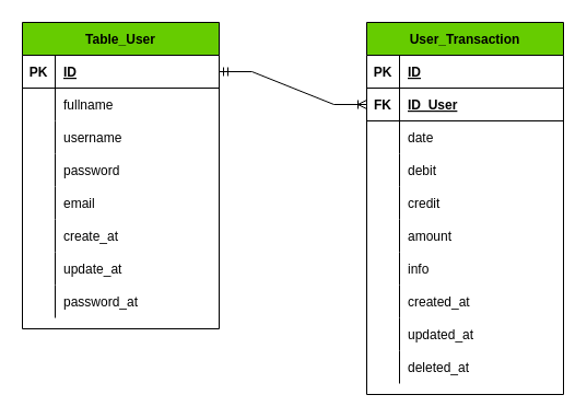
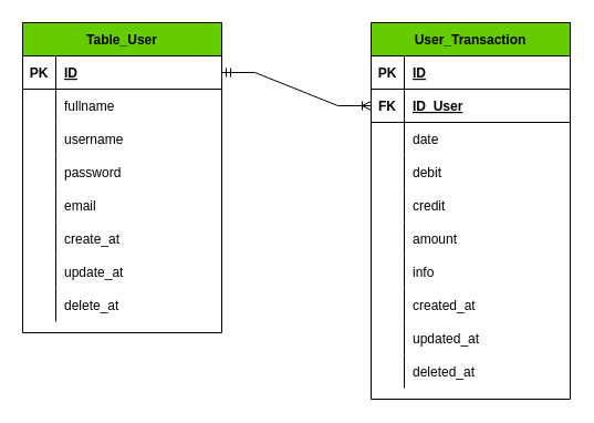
  <mxCell id="0" />
  <mxCell id="1" parent="0" />
  <mxCell id="2" value="User_Transaction" style="shape=table;startSize=30;container=1;collapsible=1;childLayout=tableLayout;fixedRows=1;rowLines=0;fontStyle=1;align=center;resizeLast=1;fillColor=#66CC00;" parent="1" vertex="1"><mxGeometry x="335" y="20" width="180" height="340" as="geometry" /></mxCell>
  <mxCell id="3" value="" style="shape=tableRow;horizontal=0;startSize=0;swimlaneHead=0;swimlaneBody=0;fillColor=none;collapsible=0;dropTarget=0;points=[[0,0.5],[1,0.5]];portConstraint=eastwest;top=0;left=0;right=0;bottom=1;" parent="2" vertex="1"><mxGeometry y="30" width="180" height="30" as="geometry" /></mxCell>
  <mxCell id="4" value="PK" style="shape=partialRectangle;connectable=0;fillColor=none;top=0;left=0;bottom=0;right=0;fontStyle=1;overflow=hidden;" parent="3" vertex="1"><mxGeometry width="30" height="30" as="geometry"><mxRectangle width="30" height="30" as="alternateBounds" /></mxGeometry></mxCell>
  <mxCell id="5" value="ID" style="shape=partialRectangle;connectable=0;fillColor=none;top=0;left=0;bottom=0;right=0;align=left;spacingLeft=6;fontStyle=5;overflow=hidden;" parent="3" vertex="1"><mxGeometry x="30" width="150" height="30" as="geometry"><mxRectangle width="150" height="30" as="alternateBounds" /></mxGeometry></mxCell>
  <mxCell id="6" value="" style="shape=tableRow;horizontal=0;startSize=0;swimlaneHead=0;swimlaneBody=0;fillColor=none;collapsible=0;dropTarget=0;points=[[0,0.5],[1,0.5]];portConstraint=eastwest;top=0;left=0;right=0;bottom=1;" vertex="1" parent="2"><mxGeometry y="60" width="180" height="30" as="geometry" /></mxCell>
  <mxCell id="7" value="FK" style="shape=partialRectangle;connectable=0;fillColor=none;top=0;left=0;bottom=0;right=0;fontStyle=1;overflow=hidden;" vertex="1" parent="6"><mxGeometry width="30" height="30" as="geometry"><mxRectangle width="30" height="30" as="alternateBounds" /></mxGeometry></mxCell>
  <mxCell id="8" value="ID_User" style="shape=partialRectangle;connectable=0;fillColor=none;top=0;left=0;bottom=0;right=0;align=left;spacingLeft=6;fontStyle=5;overflow=hidden;" vertex="1" parent="6"><mxGeometry x="30" width="150" height="30" as="geometry"><mxRectangle width="150" height="30" as="alternateBounds" /></mxGeometry></mxCell>
  <mxCell id="9" value="" style="shape=tableRow;horizontal=0;startSize=0;swimlaneHead=0;swimlaneBody=0;fillColor=none;collapsible=0;dropTarget=0;points=[[0,0.5],[1,0.5]];portConstraint=eastwest;top=0;left=0;right=0;bottom=0;" parent="2" vertex="1"><mxGeometry y="90" width="180" height="30" as="geometry" /></mxCell>
  <mxCell id="10" value="" style="shape=partialRectangle;connectable=0;fillColor=none;top=0;left=0;bottom=0;right=0;editable=1;overflow=hidden;" parent="9" vertex="1"><mxGeometry width="30" height="30" as="geometry"><mxRectangle width="30" height="30" as="alternateBounds" /></mxGeometry></mxCell>
  <mxCell id="11" value="date" style="shape=partialRectangle;connectable=0;fillColor=none;top=0;left=0;bottom=0;right=0;align=left;spacingLeft=6;overflow=hidden;" parent="9" vertex="1"><mxGeometry x="30" width="150" height="30" as="geometry"><mxRectangle width="150" height="30" as="alternateBounds" /></mxGeometry></mxCell>
  <mxCell id="12" value="" style="shape=tableRow;horizontal=0;startSize=0;swimlaneHead=0;swimlaneBody=0;fillColor=none;collapsible=0;dropTarget=0;points=[[0,0.5],[1,0.5]];portConstraint=eastwest;top=0;left=0;right=0;bottom=0;" parent="2" vertex="1"><mxGeometry y="120" width="180" height="30" as="geometry" /></mxCell>
  <mxCell id="13" value="" style="shape=partialRectangle;connectable=0;fillColor=none;top=0;left=0;bottom=0;right=0;editable=1;overflow=hidden;" parent="12" vertex="1"><mxGeometry width="30" height="30" as="geometry"><mxRectangle width="30" height="30" as="alternateBounds" /></mxGeometry></mxCell>
  <mxCell id="14" value="debit" style="shape=partialRectangle;connectable=0;fillColor=none;top=0;left=0;bottom=0;right=0;align=left;spacingLeft=6;overflow=hidden;" parent="12" vertex="1"><mxGeometry x="30" width="150" height="30" as="geometry"><mxRectangle width="150" height="30" as="alternateBounds" /></mxGeometry></mxCell>
  <mxCell id="15" value="" style="shape=tableRow;horizontal=0;startSize=0;swimlaneHead=0;swimlaneBody=0;fillColor=none;collapsible=0;dropTarget=0;points=[[0,0.5],[1,0.5]];portConstraint=eastwest;top=0;left=0;right=0;bottom=0;" parent="2" vertex="1"><mxGeometry y="150" width="180" height="30" as="geometry" /></mxCell>
  <mxCell id="16" value="" style="shape=partialRectangle;connectable=0;fillColor=none;top=0;left=0;bottom=0;right=0;editable=1;overflow=hidden;" parent="15" vertex="1"><mxGeometry width="30" height="30" as="geometry"><mxRectangle width="30" height="30" as="alternateBounds" /></mxGeometry></mxCell>
  <mxCell id="17" value="credit" style="shape=partialRectangle;connectable=0;fillColor=none;top=0;left=0;bottom=0;right=0;align=left;spacingLeft=6;overflow=hidden;" parent="15" vertex="1"><mxGeometry x="30" width="150" height="30" as="geometry"><mxRectangle width="150" height="30" as="alternateBounds" /></mxGeometry></mxCell>
  <mxCell id="18" value="" style="shape=tableRow;horizontal=0;startSize=0;swimlaneHead=0;swimlaneBody=0;fillColor=none;collapsible=0;dropTarget=0;points=[[0,0.5],[1,0.5]];portConstraint=eastwest;top=0;left=0;right=0;bottom=0;" parent="2" vertex="1"><mxGeometry y="180" width="180" height="30" as="geometry" /></mxCell>
  <mxCell id="19" value="" style="shape=partialRectangle;connectable=0;fillColor=none;top=0;left=0;bottom=0;right=0;editable=1;overflow=hidden;" parent="18" vertex="1"><mxGeometry width="30" height="30" as="geometry"><mxRectangle width="30" height="30" as="alternateBounds" /></mxGeometry></mxCell>
  <mxCell id="20" value="amount" style="shape=partialRectangle;connectable=0;fillColor=none;top=0;left=0;bottom=0;right=0;align=left;spacingLeft=6;overflow=hidden;" parent="18" vertex="1"><mxGeometry x="30" width="150" height="30" as="geometry"><mxRectangle width="150" height="30" as="alternateBounds" /></mxGeometry></mxCell>
  <mxCell id="21" value="" style="shape=tableRow;horizontal=0;startSize=0;swimlaneHead=0;swimlaneBody=0;fillColor=none;collapsible=0;dropTarget=0;points=[[0,0.5],[1,0.5]];portConstraint=eastwest;top=0;left=0;right=0;bottom=0;" parent="2" vertex="1"><mxGeometry y="210" width="180" height="30" as="geometry" /></mxCell>
  <mxCell id="22" value="" style="shape=partialRectangle;connectable=0;fillColor=none;top=0;left=0;bottom=0;right=0;editable=1;overflow=hidden;" parent="21" vertex="1"><mxGeometry width="30" height="30" as="geometry"><mxRectangle width="30" height="30" as="alternateBounds" /></mxGeometry></mxCell>
  <mxCell id="23" value="info" style="shape=partialRectangle;connectable=0;fillColor=none;top=0;left=0;bottom=0;right=0;align=left;spacingLeft=6;overflow=hidden;" parent="21" vertex="1"><mxGeometry x="30" width="150" height="30" as="geometry"><mxRectangle width="150" height="30" as="alternateBounds" /></mxGeometry></mxCell>
  <mxCell id="24" value="" style="shape=tableRow;horizontal=0;startSize=0;swimlaneHead=0;swimlaneBody=0;fillColor=none;collapsible=0;dropTarget=0;points=[[0,0.5],[1,0.5]];portConstraint=eastwest;top=0;left=0;right=0;bottom=0;" parent="2" vertex="1"><mxGeometry y="240" width="180" height="30" as="geometry" /></mxCell>
  <mxCell id="25" value="" style="shape=partialRectangle;connectable=0;fillColor=none;top=0;left=0;bottom=0;right=0;editable=1;overflow=hidden;" parent="24" vertex="1"><mxGeometry width="30" height="30" as="geometry"><mxRectangle width="30" height="30" as="alternateBounds" /></mxGeometry></mxCell>
  <mxCell id="26" value="created_at" style="shape=partialRectangle;connectable=0;fillColor=none;top=0;left=0;bottom=0;right=0;align=left;spacingLeft=6;overflow=hidden;" parent="24" vertex="1"><mxGeometry x="30" width="150" height="30" as="geometry"><mxRectangle width="150" height="30" as="alternateBounds" /></mxGeometry></mxCell>
  <mxCell id="27" value="" style="shape=tableRow;horizontal=0;startSize=0;swimlaneHead=0;swimlaneBody=0;fillColor=none;collapsible=0;dropTarget=0;points=[[0,0.5],[1,0.5]];portConstraint=eastwest;top=0;left=0;right=0;bottom=0;" vertex="1" parent="2"><mxGeometry y="270" width="180" height="30" as="geometry" /></mxCell>
  <mxCell id="28" value="" style="shape=partialRectangle;connectable=0;fillColor=none;top=0;left=0;bottom=0;right=0;editable=1;overflow=hidden;" vertex="1" parent="27"><mxGeometry width="30" height="30" as="geometry"><mxRectangle width="30" height="30" as="alternateBounds" /></mxGeometry></mxCell>
  <mxCell id="29" value="updated_at" style="shape=partialRectangle;connectable=0;fillColor=none;top=0;left=0;bottom=0;right=0;align=left;spacingLeft=6;overflow=hidden;" vertex="1" parent="27"><mxGeometry x="30" width="150" height="30" as="geometry"><mxRectangle width="150" height="30" as="alternateBounds" /></mxGeometry></mxCell>
  <mxCell id="30" value="" style="shape=tableRow;horizontal=0;startSize=0;swimlaneHead=0;swimlaneBody=0;fillColor=none;collapsible=0;dropTarget=0;points=[[0,0.5],[1,0.5]];portConstraint=eastwest;top=0;left=0;right=0;bottom=0;" vertex="1" parent="2"><mxGeometry y="300" width="180" height="30" as="geometry" /></mxCell>
  <mxCell id="31" value="" style="shape=partialRectangle;connectable=0;fillColor=none;top=0;left=0;bottom=0;right=0;editable=1;overflow=hidden;" vertex="1" parent="30"><mxGeometry width="30" height="30" as="geometry"><mxRectangle width="30" height="30" as="alternateBounds" /></mxGeometry></mxCell>
  <mxCell id="32" value="deleted_at" style="shape=partialRectangle;connectable=0;fillColor=none;top=0;left=0;bottom=0;right=0;align=left;spacingLeft=6;overflow=hidden;" vertex="1" parent="30"><mxGeometry x="30" width="150" height="30" as="geometry"><mxRectangle width="150" height="30" as="alternateBounds" /></mxGeometry></mxCell>
  <mxCell id="33" value="Table_User" style="shape=table;startSize=30;container=1;collapsible=1;childLayout=tableLayout;fixedRows=1;rowLines=0;fontStyle=1;align=center;resizeLast=1;fillColor=#66CC00;" parent="1" vertex="1"><mxGeometry x="20" y="20" width="180" height="280" as="geometry" /></mxCell>
  <mxCell id="34" value="" style="shape=tableRow;horizontal=0;startSize=0;swimlaneHead=0;swimlaneBody=0;fillColor=none;collapsible=0;dropTarget=0;points=[[0,0.5],[1,0.5]];portConstraint=eastwest;top=0;left=0;right=0;bottom=1;" parent="33" vertex="1"><mxGeometry y="30" width="180" height="30" as="geometry" /></mxCell>
  <mxCell id="35" value="PK" style="shape=partialRectangle;connectable=0;fillColor=none;top=0;left=0;bottom=0;right=0;fontStyle=1;overflow=hidden;" parent="34" vertex="1"><mxGeometry width="30" height="30" as="geometry"><mxRectangle width="30" height="30" as="alternateBounds" /></mxGeometry></mxCell>
  <mxCell id="36" value="ID" style="shape=partialRectangle;connectable=0;fillColor=none;top=0;left=0;bottom=0;right=0;align=left;spacingLeft=6;fontStyle=5;overflow=hidden;" parent="34" vertex="1"><mxGeometry x="30" width="150" height="30" as="geometry"><mxRectangle width="150" height="30" as="alternateBounds" /></mxGeometry></mxCell>
  <mxCell id="37" value="" style="shape=tableRow;horizontal=0;startSize=0;swimlaneHead=0;swimlaneBody=0;fillColor=none;collapsible=0;dropTarget=0;points=[[0,0.5],[1,0.5]];portConstraint=eastwest;top=0;left=0;right=0;bottom=0;" parent="33" vertex="1"><mxGeometry y="60" width="180" height="30" as="geometry" /></mxCell>
  <mxCell id="38" value="" style="shape=partialRectangle;connectable=0;fillColor=none;top=0;left=0;bottom=0;right=0;editable=1;overflow=hidden;" parent="37" vertex="1"><mxGeometry width="30" height="30" as="geometry"><mxRectangle width="30" height="30" as="alternateBounds" /></mxGeometry></mxCell>
  <mxCell id="39" value="fullname" style="shape=partialRectangle;connectable=0;fillColor=none;top=0;left=0;bottom=0;right=0;align=left;spacingLeft=6;overflow=hidden;" parent="37" vertex="1"><mxGeometry x="30" width="150" height="30" as="geometry"><mxRectangle width="150" height="30" as="alternateBounds" /></mxGeometry></mxCell>
  <mxCell id="40" value="" style="shape=tableRow;horizontal=0;startSize=0;swimlaneHead=0;swimlaneBody=0;fillColor=none;collapsible=0;dropTarget=0;points=[[0,0.5],[1,0.5]];portConstraint=eastwest;top=0;left=0;right=0;bottom=0;" parent="33" vertex="1"><mxGeometry y="90" width="180" height="30" as="geometry" /></mxCell>
  <mxCell id="41" value="" style="shape=partialRectangle;connectable=0;fillColor=none;top=0;left=0;bottom=0;right=0;editable=1;overflow=hidden;" parent="40" vertex="1"><mxGeometry width="30" height="30" as="geometry"><mxRectangle width="30" height="30" as="alternateBounds" /></mxGeometry></mxCell>
  <mxCell id="42" value="username" style="shape=partialRectangle;connectable=0;fillColor=none;top=0;left=0;bottom=0;right=0;align=left;spacingLeft=6;overflow=hidden;" parent="40" vertex="1"><mxGeometry x="30" width="150" height="30" as="geometry"><mxRectangle width="150" height="30" as="alternateBounds" /></mxGeometry></mxCell>
  <mxCell id="43" value="" style="shape=tableRow;horizontal=0;startSize=0;swimlaneHead=0;swimlaneBody=0;fillColor=none;collapsible=0;dropTarget=0;points=[[0,0.5],[1,0.5]];portConstraint=eastwest;top=0;left=0;right=0;bottom=0;" parent="33" vertex="1"><mxGeometry y="120" width="180" height="30" as="geometry" /></mxCell>
  <mxCell id="44" value="" style="shape=partialRectangle;connectable=0;fillColor=none;top=0;left=0;bottom=0;right=0;editable=1;overflow=hidden;" parent="43" vertex="1"><mxGeometry width="30" height="30" as="geometry"><mxRectangle width="30" height="30" as="alternateBounds" /></mxGeometry></mxCell>
  <mxCell id="45" value="password" style="shape=partialRectangle;connectable=0;fillColor=none;top=0;left=0;bottom=0;right=0;align=left;spacingLeft=6;overflow=hidden;" parent="43" vertex="1"><mxGeometry x="30" width="150" height="30" as="geometry"><mxRectangle width="150" height="30" as="alternateBounds" /></mxGeometry></mxCell>
  <mxCell id="46" value="" style="shape=tableRow;horizontal=0;startSize=0;swimlaneHead=0;swimlaneBody=0;fillColor=none;collapsible=0;dropTarget=0;points=[[0,0.5],[1,0.5]];portConstraint=eastwest;top=0;left=0;right=0;bottom=0;" parent="33" vertex="1"><mxGeometry y="150" width="180" height="30" as="geometry" /></mxCell>
  <mxCell id="47" value="" style="shape=partialRectangle;connectable=0;fillColor=none;top=0;left=0;bottom=0;right=0;editable=1;overflow=hidden;" parent="46" vertex="1"><mxGeometry width="30" height="30" as="geometry"><mxRectangle width="30" height="30" as="alternateBounds" /></mxGeometry></mxCell>
  <mxCell id="48" value="email" style="shape=partialRectangle;connectable=0;fillColor=none;top=0;left=0;bottom=0;right=0;align=left;spacingLeft=6;overflow=hidden;" parent="46" vertex="1"><mxGeometry x="30" width="150" height="30" as="geometry"><mxRectangle width="150" height="30" as="alternateBounds" /></mxGeometry></mxCell>
  <mxCell id="49" value="" style="shape=tableRow;horizontal=0;startSize=0;swimlaneHead=0;swimlaneBody=0;fillColor=none;collapsible=0;dropTarget=0;points=[[0,0.5],[1,0.5]];portConstraint=eastwest;top=0;left=0;right=0;bottom=0;" parent="33" vertex="1"><mxGeometry y="180" width="180" height="30" as="geometry" /></mxCell>
  <mxCell id="50" value="" style="shape=partialRectangle;connectable=0;fillColor=none;top=0;left=0;bottom=0;right=0;editable=1;overflow=hidden;" parent="49" vertex="1"><mxGeometry width="30" height="30" as="geometry"><mxRectangle width="30" height="30" as="alternateBounds" /></mxGeometry></mxCell>
  <mxCell id="51" value="create_at" style="shape=partialRectangle;connectable=0;fillColor=none;top=0;left=0;bottom=0;right=0;align=left;spacingLeft=6;overflow=hidden;" parent="49" vertex="1"><mxGeometry x="30" width="150" height="30" as="geometry"><mxRectangle width="150" height="30" as="alternateBounds" /></mxGeometry></mxCell>
  <mxCell id="52" value="" style="shape=tableRow;horizontal=0;startSize=0;swimlaneHead=0;swimlaneBody=0;fillColor=none;collapsible=0;dropTarget=0;points=[[0,0.5],[1,0.5]];portConstraint=eastwest;top=0;left=0;right=0;bottom=0;" parent="33" vertex="1"><mxGeometry y="210" width="180" height="30" as="geometry" /></mxCell>
  <mxCell id="53" value="" style="shape=partialRectangle;connectable=0;fillColor=none;top=0;left=0;bottom=0;right=0;editable=1;overflow=hidden;" parent="52" vertex="1"><mxGeometry width="30" height="30" as="geometry"><mxRectangle width="30" height="30" as="alternateBounds" /></mxGeometry></mxCell>
  <mxCell id="54" value="update_at" style="shape=partialRectangle;connectable=0;fillColor=none;top=0;left=0;bottom=0;right=0;align=left;spacingLeft=6;overflow=hidden;" parent="52" vertex="1"><mxGeometry x="30" width="150" height="30" as="geometry"><mxRectangle width="150" height="30" as="alternateBounds" /></mxGeometry></mxCell>
  <mxCell id="55" value="" style="shape=tableRow;horizontal=0;startSize=0;swimlaneHead=0;swimlaneBody=0;fillColor=none;collapsible=0;dropTarget=0;points=[[0,0.5],[1,0.5]];portConstraint=eastwest;top=0;left=0;right=0;bottom=0;" parent="33" vertex="1"><mxGeometry y="240" width="180" height="30" as="geometry" /></mxCell>
  <mxCell id="56" value="" style="shape=partialRectangle;connectable=0;fillColor=none;top=0;left=0;bottom=0;right=0;editable=1;overflow=hidden;" parent="55" vertex="1"><mxGeometry width="30" height="30" as="geometry"><mxRectangle width="30" height="30" as="alternateBounds" /></mxGeometry></mxCell>
- <mxCell id="57" value="password_at" style="shape=partialRectangle;connectable=0;fillColor=none;top=0;left=0;bottom=0;right=0;align=left;spacingLeft=6;overflow=hidden;" parent="55" vertex="1"><mxGeometry x="30" width="150" height="30" as="geometry"><mxRectangle width="150" height="30" as="alternateBounds" /></mxGeometry></mxCell>
+ <mxCell id="57" value="delete_at" style="shape=partialRectangle;connectable=0;fillColor=none;top=0;left=0;bottom=0;right=0;align=left;spacingLeft=6;overflow=hidden;" parent="55" vertex="1"><mxGeometry x="30" width="150" height="30" as="geometry"><mxRectangle width="150" height="30" as="alternateBounds" /></mxGeometry></mxCell>
  <mxCell id="58" value="" style="edgeStyle=entityRelationEdgeStyle;fontSize=12;html=1;endArrow=ERoneToMany;startArrow=ERmandOne;rounded=0;exitX=1;exitY=0.5;exitDx=0;exitDy=0;entryX=0;entryY=0.5;entryDx=0;entryDy=0;" edge="1" parent="1" source="34" target="6"><mxGeometry width="100" height="100" relative="1" as="geometry"><mxPoint x="320" y="320" as="sourcePoint" /><mxPoint x="420" y="220" as="targetPoint" /></mxGeometry></mxCell>
